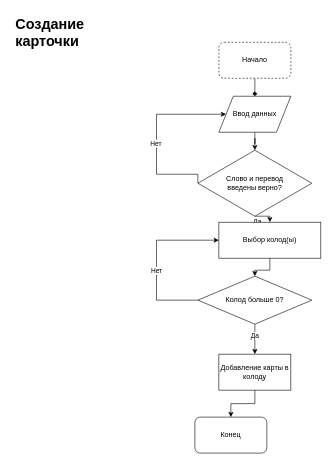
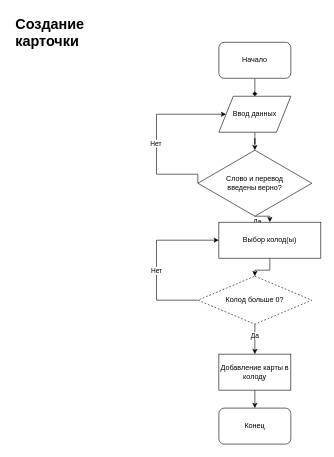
  <mxCell id="0" />
  <mxCell id="1" parent="0" />
  <mxCell id="2" value="&lt;h1&gt;Создание карточки&lt;br&gt;&lt;/h1&gt;" style="text;html=1;strokeColor=none;fillColor=none;spacing=5;spacingTop=-20;whiteSpace=wrap;overflow=hidden;rounded=0;" parent="1" vertex="1"><mxGeometry x="20" y="20" width="190" height="120" as="geometry" /></mxCell>
  <mxCell id="3" style="edgeStyle=orthogonalEdgeStyle;rounded=0;orthogonalLoop=1;jettySize=auto;html=1;exitX=0.5;exitY=1;exitDx=0;exitDy=0;entryX=0.5;entryY=0;entryDx=0;entryDy=0;endArrow=diamond;" parent="1" source="4" target="6" edge="1"><mxGeometry relative="1" as="geometry" /></mxCell>
- <mxCell id="4" value="Начало" style="rounded=1;whiteSpace=wrap;html=1;dashed=1;" parent="1" vertex="1"><mxGeometry x="364" y="70" width="120" height="60" as="geometry" /></mxCell>
+ <mxCell id="4" value="Начало" style="rounded=1;whiteSpace=wrap;html=1;" parent="1" vertex="1"><mxGeometry x="364" y="70" width="120" height="60" as="geometry" /></mxCell>
  <mxCell id="5" style="edgeStyle=orthogonalEdgeStyle;rounded=0;orthogonalLoop=1;jettySize=auto;html=1;exitX=0.5;exitY=1;exitDx=0;exitDy=0;" parent="1" source="6" target="11" edge="1"><mxGeometry relative="1" as="geometry" /></mxCell>
  <mxCell id="6" value="Ввод данных" style="shape=parallelogram;perimeter=parallelogramPerimeter;whiteSpace=wrap;html=1;" parent="1" vertex="1"><mxGeometry x="364" y="160" width="120" height="60" as="geometry" /></mxCell>
  <mxCell id="7" style="edgeStyle=orthogonalEdgeStyle;rounded=0;orthogonalLoop=1;jettySize=auto;html=1;exitX=0;exitY=0.5;exitDx=0;exitDy=0;entryX=0;entryY=0.5;entryDx=0;entryDy=0;" parent="1" source="11" target="6" edge="1"><mxGeometry relative="1" as="geometry"><Array as="points"><mxPoint x="260" y="290" /><mxPoint x="260" y="190" /></Array></mxGeometry></mxCell>
  <mxCell id="8" value="Нет" style="edgeLabel;html=1;align=center;verticalAlign=middle;resizable=0;points=[];" parent="7" vertex="1" connectable="0"><mxGeometry x="-0.095" y="2" relative="1" as="geometry"><mxPoint as="offset" /></mxGeometry></mxCell>
  <mxCell id="9" style="edgeStyle=orthogonalEdgeStyle;rounded=0;orthogonalLoop=1;jettySize=auto;html=1;exitX=0.5;exitY=1;exitDx=0;exitDy=0;entryX=0.5;entryY=0;entryDx=0;entryDy=0;" parent="1" source="11" target="13" edge="1"><mxGeometry relative="1" as="geometry" /></mxCell>
  <mxCell id="10" value="Да" style="edgeLabel;html=1;align=center;verticalAlign=middle;resizable=0;points=[];" parent="9" vertex="1" connectable="0"><mxGeometry x="-0.775" y="1" relative="1" as="geometry"><mxPoint x="-1" y="9" as="offset" /></mxGeometry></mxCell>
  <mxCell id="11" value="&lt;div&gt;Слово и перевод &lt;br&gt;&lt;/div&gt;&lt;div&gt;введены верно?&lt;/div&gt;" style="rhombus;whiteSpace=wrap;html=1;" parent="1" vertex="1"><mxGeometry x="329" y="250" width="190" height="110" as="geometry" /></mxCell>
  <mxCell id="12" style="edgeStyle=orthogonalEdgeStyle;rounded=0;orthogonalLoop=1;jettySize=auto;html=1;exitX=0.5;exitY=1;exitDx=0;exitDy=0;" edge="1" parent="1" source="13" target="18"><mxGeometry relative="1" as="geometry" /></mxCell>
  <mxCell id="13" value="Выбор колод(ы)" style="rounded=0;whiteSpace=wrap;html=1;" parent="1" vertex="1"><mxGeometry x="364" y="370" width="170" height="60" as="geometry" /></mxCell>
  <mxCell id="14" style="edgeStyle=orthogonalEdgeStyle;rounded=0;orthogonalLoop=1;jettySize=auto;html=1;exitX=0;exitY=0.5;exitDx=0;exitDy=0;entryX=0;entryY=0.5;entryDx=0;entryDy=0;" edge="1" parent="1" source="18" target="13"><mxGeometry relative="1" as="geometry"><Array as="points"><mxPoint x="260" y="500" /><mxPoint x="260" y="400" /></Array></mxGeometry></mxCell>
  <mxCell id="15" value="Нет" style="edgeLabel;html=1;align=center;verticalAlign=middle;resizable=0;points=[];" vertex="1" connectable="0" parent="14"><mxGeometry x="0.033" y="1" relative="1" as="geometry"><mxPoint y="22" as="offset" /></mxGeometry></mxCell>
  <mxCell id="16" style="edgeStyle=orthogonalEdgeStyle;rounded=0;orthogonalLoop=1;jettySize=auto;html=1;exitX=0.5;exitY=1;exitDx=0;exitDy=0;" edge="1" parent="1" source="18"><mxGeometry relative="1" as="geometry"><mxPoint x="424" y="590" as="targetPoint" /></mxGeometry></mxCell>
  <mxCell id="17" value="Да" style="edgeLabel;html=1;align=center;verticalAlign=middle;resizable=0;points=[];" vertex="1" connectable="0" parent="16"><mxGeometry x="-0.229" y="-1" relative="1" as="geometry"><mxPoint as="offset" /></mxGeometry></mxCell>
- <mxCell id="18" value="Колод больше 0?" style="rhombus;whiteSpace=wrap;html=1;" vertex="1" parent="1"><mxGeometry x="329" y="460" width="190" height="80" as="geometry" /></mxCell>
+ <mxCell id="18" value="Колод больше 0?" style="rhombus;whiteSpace=wrap;html=1;dashed=1;" vertex="1" parent="1"><mxGeometry x="329" y="460" width="190" height="80" as="geometry" /></mxCell>
  <mxCell id="19" style="edgeStyle=orthogonalEdgeStyle;rounded=0;orthogonalLoop=1;jettySize=auto;html=1;exitX=0.5;exitY=1;exitDx=0;exitDy=0;entryX=0.5;entryY=0;entryDx=0;entryDy=0;" edge="1" parent="1" source="20" target="21"><mxGeometry relative="1" as="geometry" /></mxCell>
  <mxCell id="20" value="Добавление карты в колоду" style="rounded=0;whiteSpace=wrap;html=1;" vertex="1" parent="1"><mxGeometry x="364" y="590" width="120" height="60" as="geometry" /></mxCell>
- <mxCell id="21" value="Конец" style="rounded=1;whiteSpace=wrap;html=1;" vertex="1" parent="1"><mxGeometry x="324" y="695" width="120" height="60" as="geometry" /></mxCell>
+ <mxCell id="21" value="Конец" style="rounded=1;whiteSpace=wrap;html=1;" vertex="1" parent="1"><mxGeometry x="364" y="680" width="120" height="60" as="geometry" /></mxCell>
